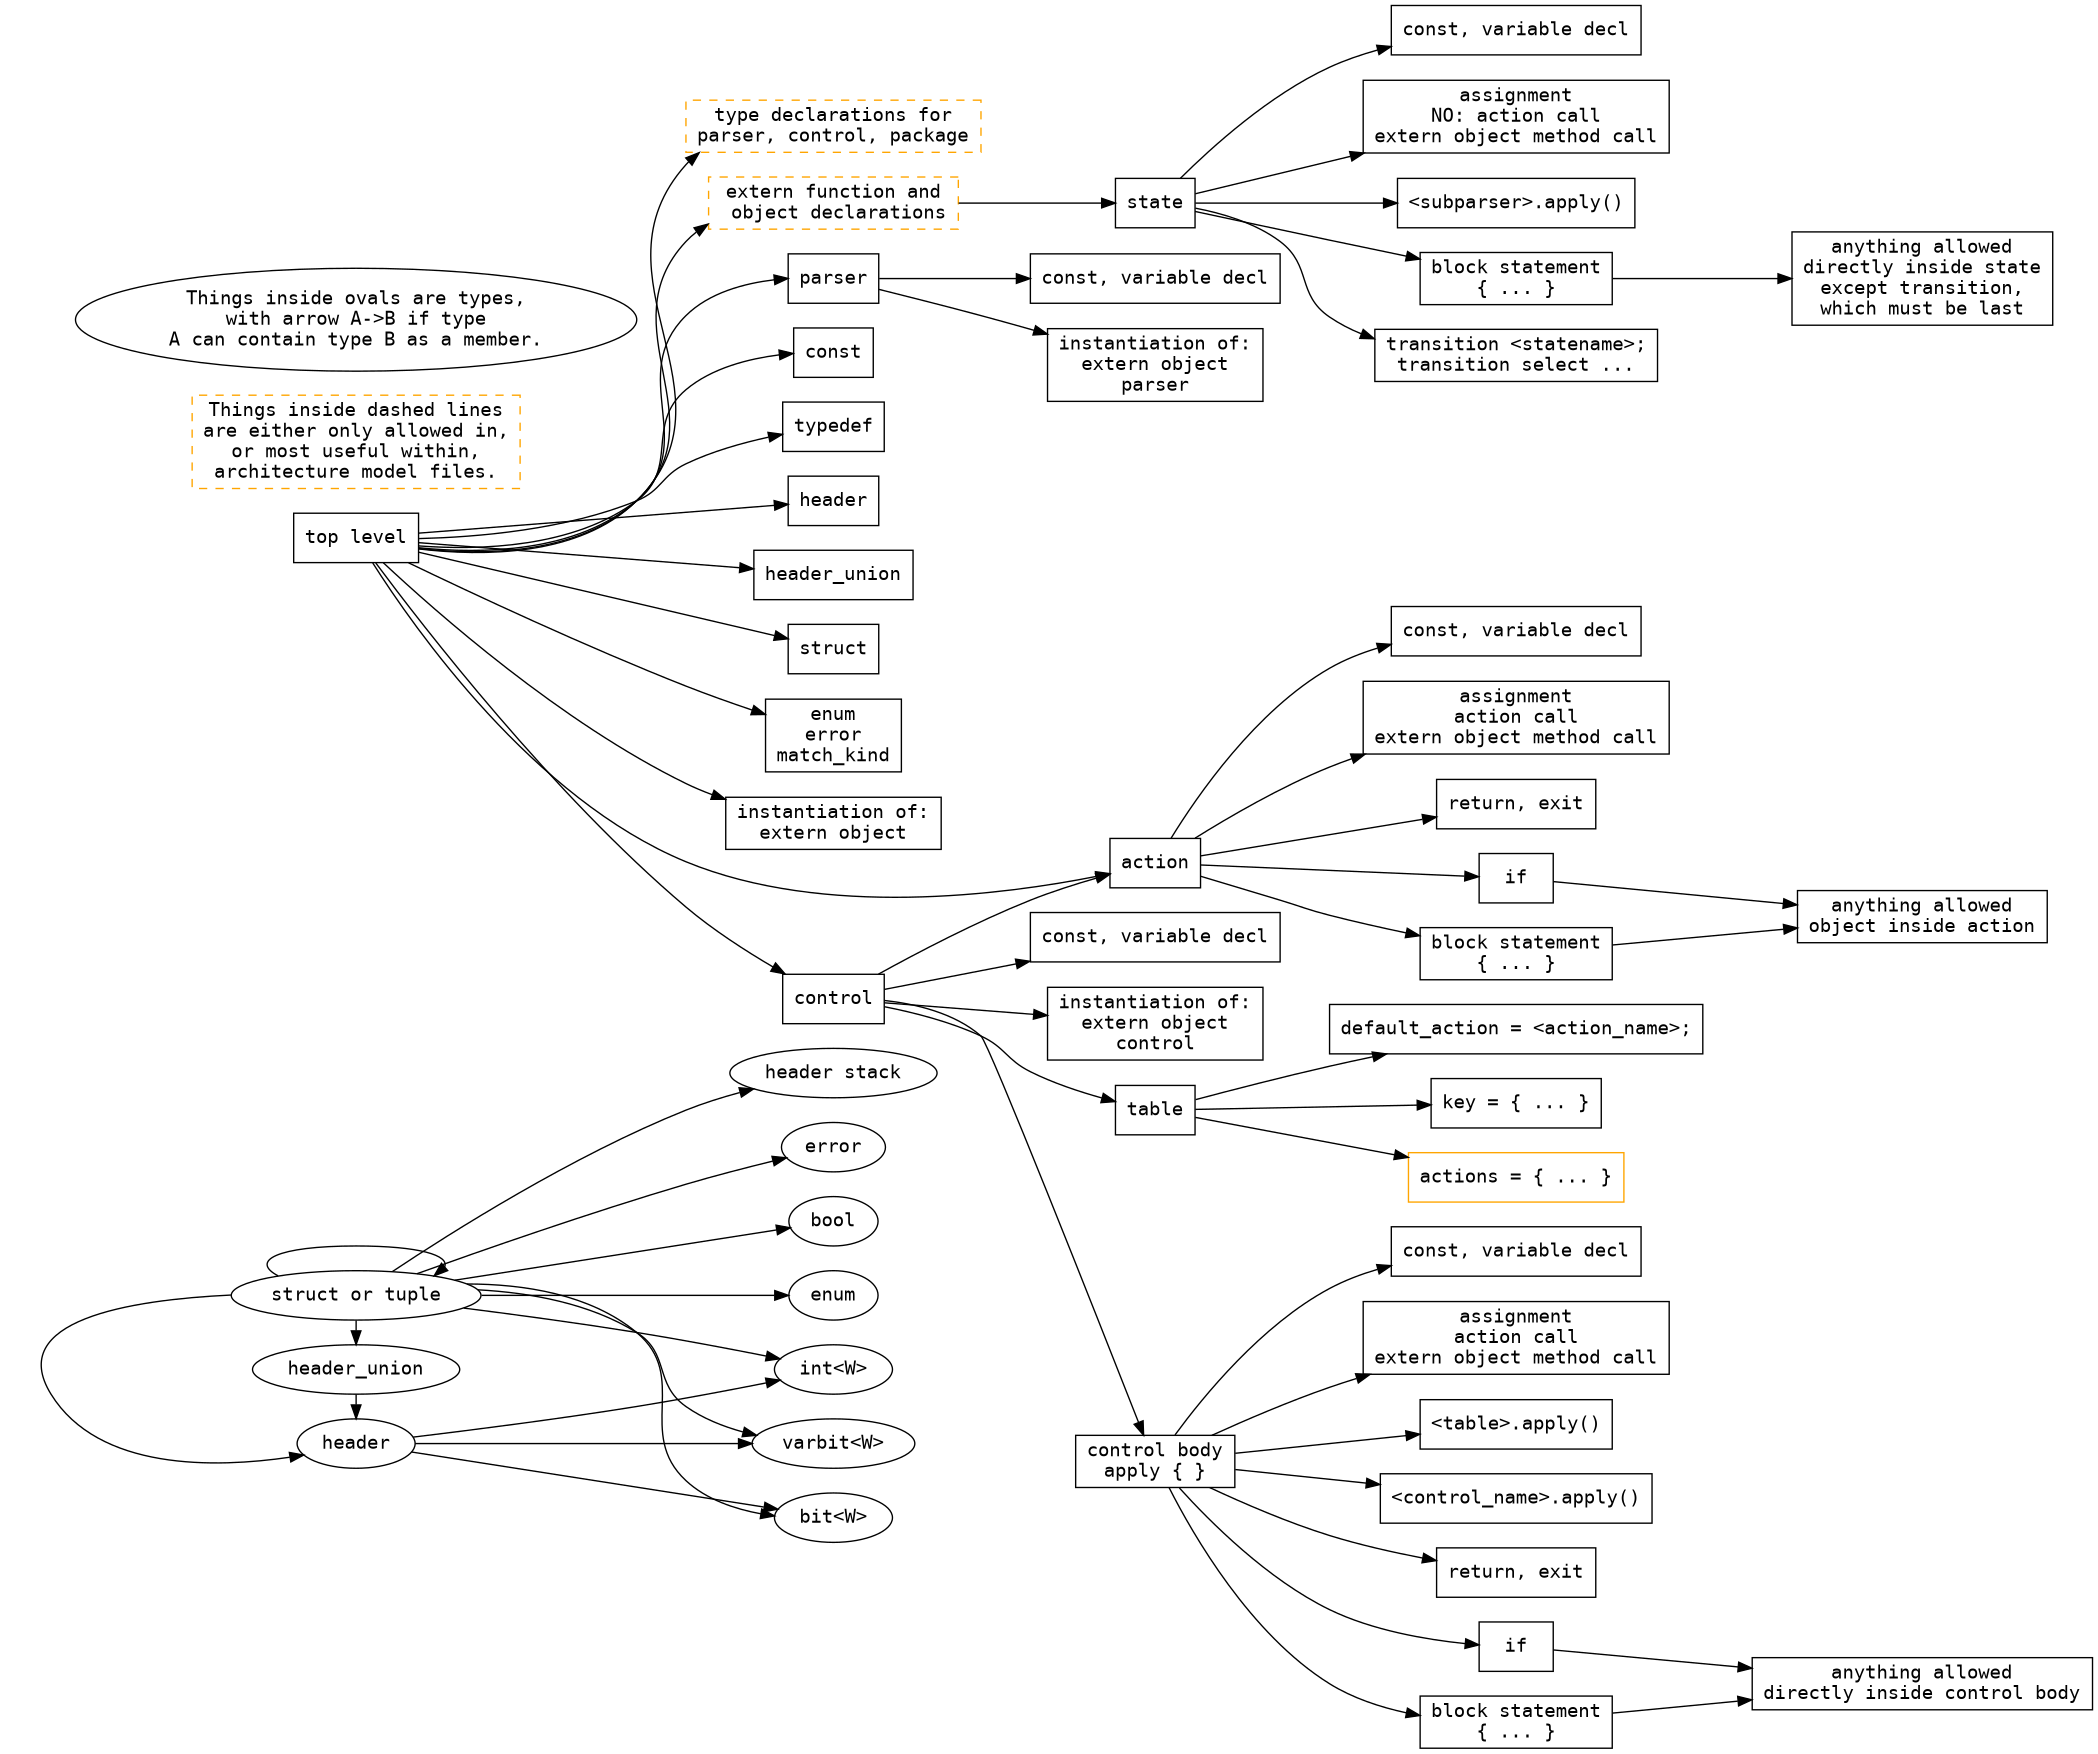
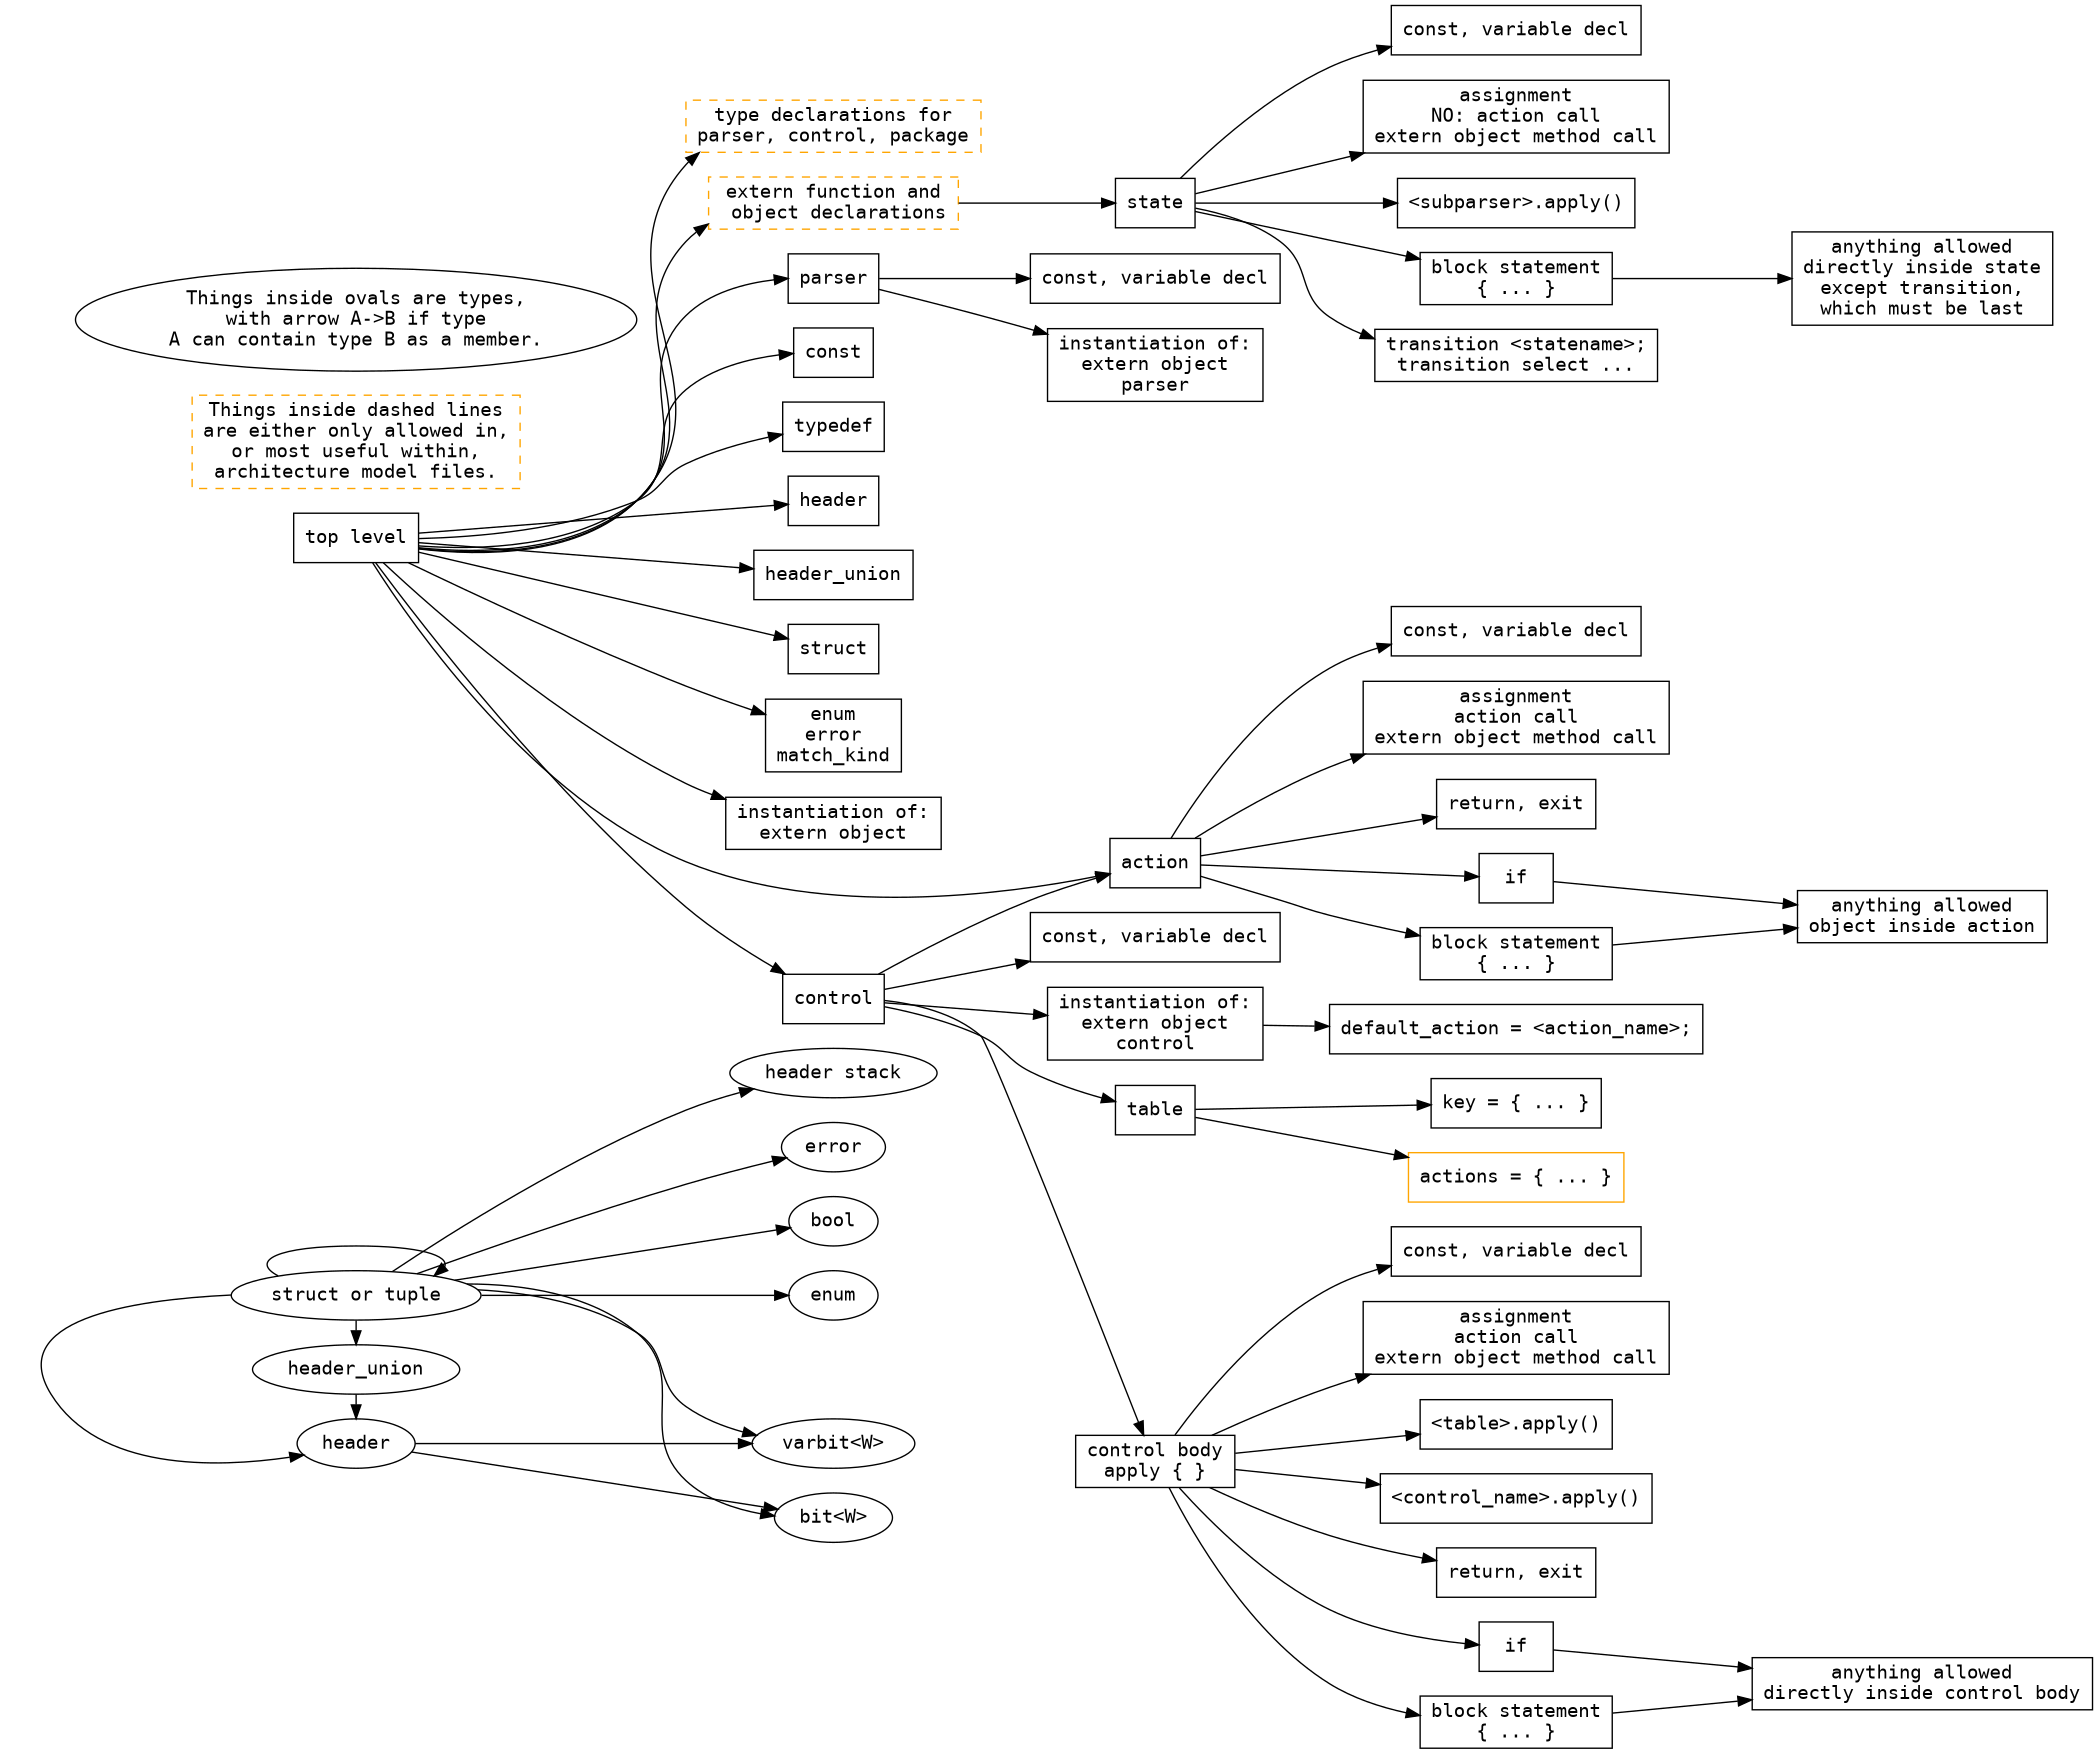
  digraph {
    fontname="DejaVu Sans Mono"
    rankdir=LR
    node [fontname="DejaVu Sans Mono" shape=box]
    edge [fontname="DejaVu Sans Mono"]
    n1 [label=header shape=oval]
    n2 [label=header_union shape=oval]
    n3 [label="struct or tuple" shape=oval]
    n4 [label="bit<W>" shape=oval]
-   n5 [label="int<W>" shape=oval]
    n6 [label="varbit<W>" shape=oval]
    n7 [label=error shape=oval]
    n8 [label=bool shape=oval]
    n9 [label=enum shape=oval]
    n10 [label="header stack" shape=oval]
    n11 [label="top level"]
    n12 [color=orange label="type declarations for\nparser, control, package" style=dashed]
    n13 [color=orange label="extern function and\n object declarations" style=dashed]
    n14 [label=parser]
    n15 [label=const]
    n16 [label=typedef]
    n17 [label=header]
    n18 [label=header_union]
    n19 [label=struct]
    n20 [label="enum\nerror\nmatch_kind"]
    n21 [label="instantiation of:\nextern object"]
    n22 [label=action]
    n23 [label=control]
    n24 [label=state]
    n25 [label="const, variable decl"]
    n26 [label="instantiation of:\nextern object\nparser"]
    n27 [label="const, variable decl"]
    n28 [label="assignment\naction call\nextern object method call"]
    n29 [label="return, exit"]
    n30 [label=if]
    n31 [label="block statement\n{ ... }"]
    n32 [label="const, variable decl"]
    n33 [label="instantiation of:\nextern object\ncontrol"]
    n34 [label=table]
    n35 [label="control body\napply { }"]
    n36 [color=orange label="Things inside dashed lines\nare either only allowed in,\nor most useful within,\narchitecture model files." style=dashed]
    n37 [label="const, variable decl"]
    n38 [label="assignment\nNO: action call\nextern object method call"]
    n39 [label="<subparser>.apply()"]
    n40 [label="block statement\n{ ... }"]
    n41 [label="transition <statename>;\ntransition select ..."]
    n42 [label="anything allowed\nobject inside action"]
    n43 [label="key = { ... }"]
    n44 [color=orange label="actions = { ... }"]
    n45 [label="default_action = <action_name>;"]
    n46 [label="const, variable decl"]
    n47 [label="assignment\naction call\nextern object method call"]
    n48 [label="<table>.apply()"]
    n49 [label="<control_name>.apply()"]
    n50 [label="return, exit"]
    n51 [label=if]
    n52 [label="block statement\n{ ... }"]
    n53 [label="anything allowed\ndirectly inside state\nexcept transition,\nwhich must be last"]
    n54 [label="anything allowed\ndirectly inside control body"]
    n55 [label="Things inside ovals are types,\nwith arrow A->B if type\nA can contain type B as a member." shape=oval]
    subgraph sub_1 {
      rank=same
      n1
      n2
      n3
    }
    subgraph sub_2 {
      rank=same
      n4
-     n5
      n6
      n7
      n8
      n9
      n10
    }
    n1 -> n4
-   n1 -> n5
    n1 -> n6
    n2 -> n1
    n3 -> n1
    n3 -> n2
    n3 -> n3
    n3 -> n4
-   n3 -> n5
    n3 -> n6
    n3 -> n7
    n3 -> n8
    n3 -> n9
    n3 -> n10
    n11 -> n12
    n11 -> n13
    n11 -> n14
    n11 -> n15
    n11 -> n16
    n11 -> n17
    n11 -> n18
    n11 -> n19
    n11 -> n20
    n11 -> n21
    n11 -> n22
    n11 -> n23
    n13 -> n24
    n14 -> n25
    n14 -> n26
    n22 -> n27
    n22 -> n28
    n22 -> n29
    n22 -> n30
    n22 -> n31
    n23 -> n22
    n23 -> n32
    n23 -> n33
    n23 -> n34
    n23 -> n35
    n24 -> n37
    n24 -> n38
    n24 -> n39
    n24 -> n40
    n24 -> n41
    n30 -> n42
    n31 -> n42
    n34 -> n43
    n34 -> n44
-   n34 -> n45
+   n33 -> n45
    n35 -> n46
    n35 -> n47
    n35 -> n48
    n35 -> n49
    n35 -> n50
    n35 -> n51
    n35 -> n52
    n40 -> n53
    n51 -> n54
    n52 -> n54
  }
